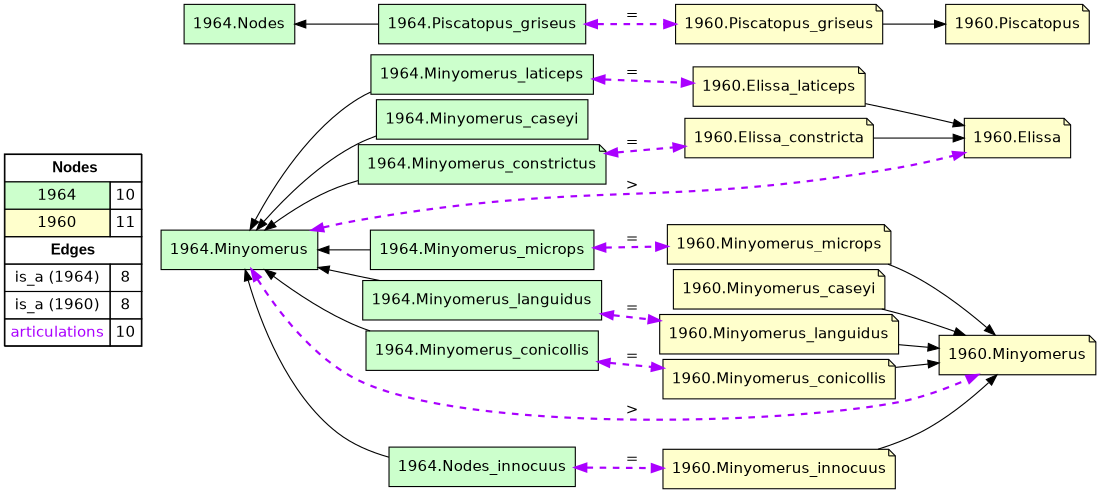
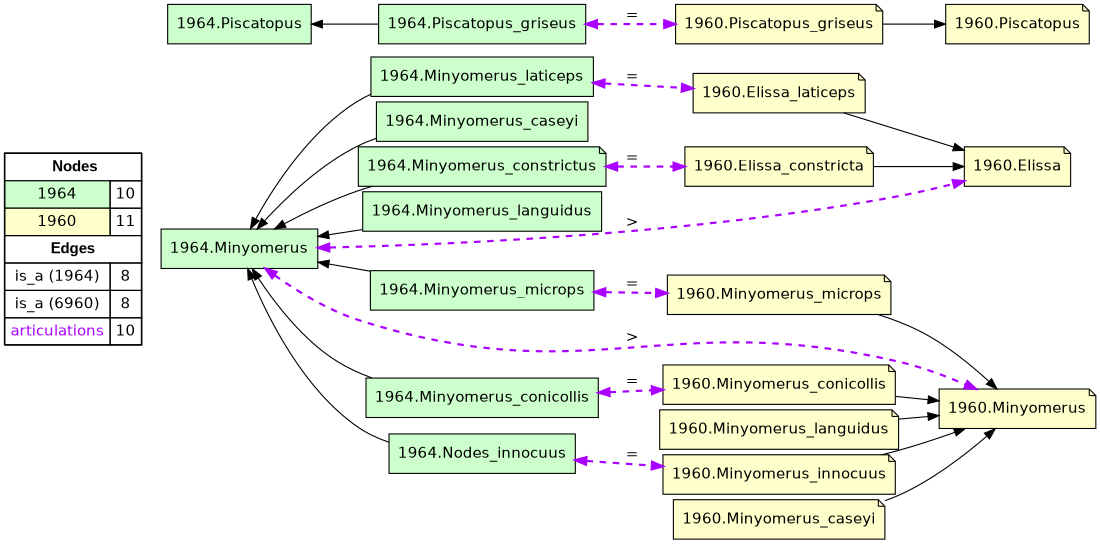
  digraph {
    rankdir=LR
    node [fillcolor="#FFFFCC" fontname=helvetica shape=note style=filled]
    edge [color="#000000" constraint=true dir=both penwidth=1 style=solid]
-   n1 [fillcolor=white label=<   <TABLE BORDER="0" CELLBORDER="1" CELLSPACING="0" CELLPADDING="4">  <TR> <TD COLSPAN="2"><font face="Arial Black"> Nodes</font></TD> </TR>  <TR>   <TD bgcolor="#CCFFCC" fontname="helvetica">1964</TD>   <TD>10</TD>   </TR>  <TR>   <TD bgcolor="#FFFFCC" fontname="helvetica">1960</TD>   <TD>11</TD>   </TR>  <TR> <TD COLSPAN="2"><font face = "Arial Black"> Edges </font></TD> </TR>  <TR>   <TD><font color ="#000000">is_a (1964)</font></TD><TD>8</TD> </TR> <TR>   <TD><font color ="#000000">is_a (1960)</font></TD><TD>8</TD> </TR> <TR>   <TD><font color ="#AA00FF">articulations</font></TD><TD>10</TD> </TR> </TABLE>   > margin=0 shape=box]
+   n1 [fillcolor=white label=<   <TABLE BORDER="0" CELLBORDER="1" CELLSPACING="0" CELLPADDING="4">  <TR> <TD COLSPAN="2"><font face="Arial Black"> Nodes</font></TD> </TR>  <TR>   <TD bgcolor="#CCFFCC" fontname="helvetica">1964</TD>   <TD>10</TD>   </TR>  <TR>   <TD bgcolor="#FFFFCC" fontname="helvetica">1960</TD>   <TD>11</TD>   </TR>  <TR> <TD COLSPAN="2"><font face = "Arial Black"> Edges </font></TD> </TR>  <TR>   <TD><font color ="#000000">is_a (1964)</font></TD><TD>8</TD> </TR> <TR>   <TD><font color ="#000000">is_a (6960)</font></TD><TD>8</TD> </TR> <TR>   <TD><font color ="#AA00FF">articulations</font></TD><TD>10</TD> </TR> </TABLE>   > margin=0 shape=box]
    "1964.Minyomerus" [fillcolor="#CCFFCC" shape=box]
    "1964.Minyomerus_microps" [fillcolor="#CCFFCC" shape=box]
    "1964.Minyomerus_caseyi" [fillcolor="#CCFFCC" shape=box]
    "1964.Minyomerus_laticeps" [fillcolor="#CCFFCC" shape=box]
    "1964.Minyomerus_languidus" [fillcolor="#CCFFCC" shape=box]
    "1964.Minyomerus_conicollis" [fillcolor="#CCFFCC" shape=box]
    "1964.Minyomerus_constrictus" [fillcolor="#CCFFCC"]
    n9 [fillcolor="#CCFFCC" label="1964.Nodes_innocuus" shape=box]
    "1960.Elissa"
    "1960.Minyomerus"
    "1960.Minyomerus_microps"
    "1960.Elissa_laticeps"
    "1960.Minyomerus_languidus"
    "1960.Minyomerus_conicollis"
    "1960.Elissa_constricta"
    "1960.Minyomerus_innocuus"
    "1964.Piscatopus_griseus" [fillcolor="#CCFFCC" shape=box]
    "1960.Piscatopus_griseus"
    "1960.Piscatopus"
    "1960.Minyomerus_caseyi"
-   "1964.Piscatopus" [fillcolor="#CCFFCC" shape=box label="1964.Nodes"]
+   "1964.Piscatopus" [fillcolor="#CCFFCC" shape=box]
    subgraph sub_1 {
      rank=source
      n1
    }
    "1964.Minyomerus" -> "1964.Minyomerus_microps" [dir=back]
    "1964.Minyomerus" -> "1964.Minyomerus_caseyi" [dir=back]
    "1964.Minyomerus" -> "1964.Minyomerus_laticeps" [dir=back]
    "1964.Minyomerus" -> "1964.Minyomerus_languidus" [dir=back]
    "1964.Minyomerus" -> "1964.Minyomerus_conicollis" [dir=back]
    "1964.Minyomerus" -> "1964.Minyomerus_constrictus" [dir=back]
    "1964.Minyomerus" -> n9 [dir=back]
    "1964.Minyomerus" -> "1960.Elissa" [color="#AA00FF" label=">" penwidth=2 style=dashed]
    "1964.Minyomerus" -> "1960.Minyomerus" [color="#AA00FF" label=">" penwidth=2 style=dashed]
    "1964.Minyomerus_microps" -> "1960.Minyomerus_microps" [color="#AA00FF" label="=" penwidth=2 style=dashed]
    "1964.Minyomerus_laticeps" -> "1960.Elissa_laticeps" [color="#AA00FF" label="=" penwidth=2 style=dashed]
-   "1964.Minyomerus_languidus" -> "1960.Minyomerus_languidus" [color="#AA00FF" label="=" penwidth=2 style=dashed]
    "1964.Minyomerus_conicollis" -> "1960.Minyomerus_conicollis" [color="#AA00FF" label="=" penwidth=2 style=dashed]
    "1964.Minyomerus_constrictus" -> "1960.Elissa_constricta" [color="#AA00FF" label="=" penwidth=2 style=dashed]
    n9 -> "1960.Minyomerus_innocuus" [color="#AA00FF" label="=" penwidth=2 style=dashed]
    "1960.Minyomerus_microps" -> "1960.Minyomerus" [dir=forward]
    "1960.Elissa_laticeps" -> "1960.Elissa" [dir=forward]
    "1960.Minyomerus_languidus" -> "1960.Minyomerus" [dir=forward]
    "1960.Minyomerus_conicollis" -> "1960.Minyomerus" [dir=forward]
    "1960.Elissa_constricta" -> "1960.Elissa" [dir=forward]
    "1960.Minyomerus_innocuus" -> "1960.Minyomerus" [dir=forward]
    "1964.Piscatopus_griseus" -> "1960.Piscatopus_griseus" [color="#AA00FF" label="=" penwidth=2 style=dashed]
    "1960.Piscatopus_griseus" -> "1960.Piscatopus" [dir=forward]
    "1960.Minyomerus_caseyi" -> "1960.Minyomerus" [dir=forward]
    "1964.Piscatopus" -> "1964.Piscatopus_griseus" [dir=back]
  }
